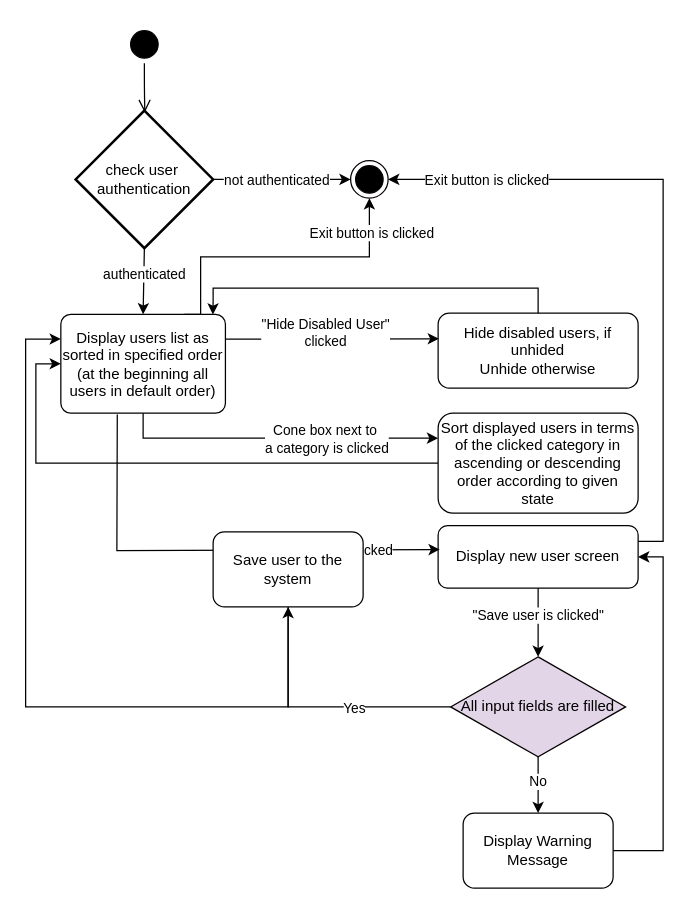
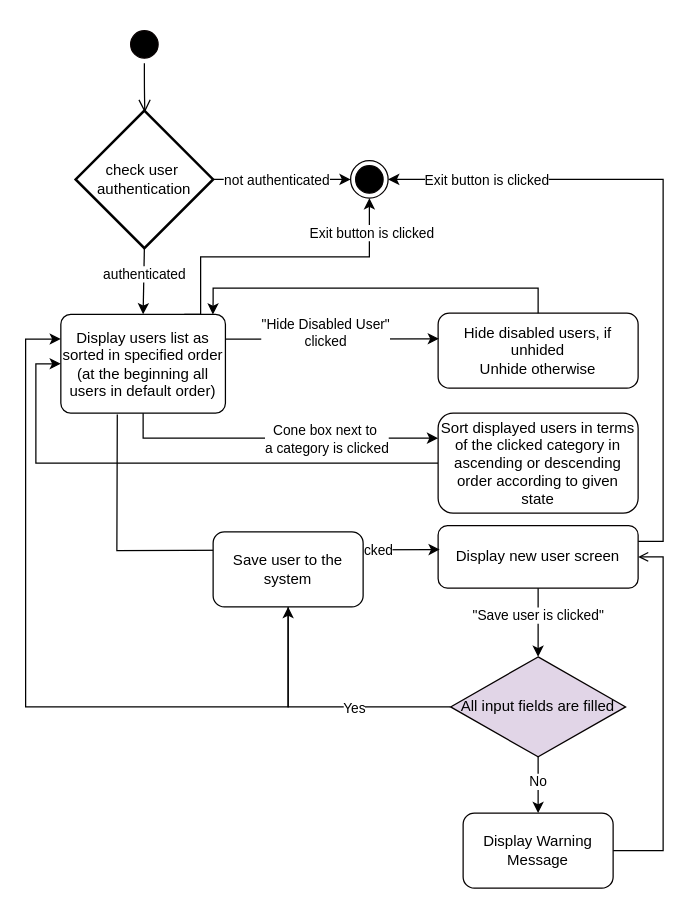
  <mxCell id="0" />
  <mxCell id="1" parent="0" />
  <mxCell id="2" value="" style="ellipse;html=1;shape=endState;fillColor=#000000;strokeColor=#050000;" vertex="1" parent="1"><mxGeometry x="280" y="128" width="30" height="30" as="geometry" /></mxCell>
  <mxCell id="3" value="" style="ellipse;html=1;shape=startState;fillColor=#000000;strokeColor=#080000;" vertex="1" parent="1"><mxGeometry x="100" y="20" width="30" height="30" as="geometry" /></mxCell>
  <mxCell id="4" value="" style="edgeStyle=orthogonalEdgeStyle;html=1;verticalAlign=bottom;endArrow=open;endSize=8;entryX=0.503;entryY=0.013;entryDx=0;entryDy=0;entryPerimeter=0;" edge="1" source="3" parent="1" target="8"><mxGeometry relative="1" as="geometry"><mxPoint x="115" y="110" as="targetPoint" /></mxGeometry></mxCell>
  <mxCell id="5" style="edgeStyle=orthogonalEdgeStyle;rounded=0;orthogonalLoop=1;jettySize=auto;html=1;exitX=0.75;exitY=0;exitDx=0;exitDy=0;strokeColor=#000000;entryX=0.5;entryY=1;entryDx=0;entryDy=0;" edge="1" parent="1" source="7" target="2"><mxGeometry relative="1" as="geometry"><mxPoint x="146.926" y="230" as="targetPoint" /><Array as="points"><mxPoint x="160" y="251" /><mxPoint x="160" y="205" /><mxPoint x="295" y="205" /></Array></mxGeometry></mxCell>
  <mxCell id="6" value="Exit button is clicked" style="edgeLabel;html=1;align=center;verticalAlign=middle;resizable=0;points=[];" vertex="1" connectable="0" parent="5"><mxGeometry x="0.779" y="-1" relative="1" as="geometry"><mxPoint as="offset" /></mxGeometry></mxCell>
  <mxCell id="7" value="Display users list as sorted in specified order&lt;br&gt;(at the beginning all users in default order)" style="rounded=1;arcSize=10;whiteSpace=wrap;html=1;align=center;" vertex="1" parent="1"><mxGeometry x="48.17" y="251" width="131.67" height="79" as="geometry" /></mxCell>
  <mxCell id="8" value="check user&amp;nbsp;&lt;br&gt;authentication" style="strokeWidth=2;html=1;shape=mxgraph.flowchart.decision;whiteSpace=wrap;" vertex="1" parent="1"><mxGeometry x="60" y="88" width="110" height="110" as="geometry" /></mxCell>
  <mxCell id="9" value="" style="endArrow=classic;html=1;exitX=1;exitY=0.5;exitDx=0;exitDy=0;exitPerimeter=0;" edge="1" parent="1" source="8"><mxGeometry width="50" height="50" relative="1" as="geometry"><mxPoint x="170" y="148" as="sourcePoint" /><mxPoint x="280" y="143" as="targetPoint" /></mxGeometry></mxCell>
  <mxCell id="10" value="not authenticated" style="edgeLabel;html=1;align=center;verticalAlign=middle;resizable=0;points=[];" vertex="1" connectable="0" parent="9"><mxGeometry x="-0.094" relative="1" as="geometry"><mxPoint as="offset" /></mxGeometry></mxCell>
  <mxCell id="11" value="" style="endArrow=classic;html=1;strokeColor=#000000;exitX=0.5;exitY=1;exitDx=0;exitDy=0;exitPerimeter=0;entryX=0.5;entryY=0;entryDx=0;entryDy=0;" edge="1" parent="1" source="8" target="7"><mxGeometry width="50" height="50" relative="1" as="geometry"><mxPoint x="210" y="218" as="sourcePoint" /><mxPoint x="115" y="270" as="targetPoint" /></mxGeometry></mxCell>
  <mxCell id="12" value="authenticated" style="edgeLabel;html=1;align=center;verticalAlign=middle;resizable=0;points=[];" vertex="1" connectable="0" parent="11"><mxGeometry x="-0.189" relative="1" as="geometry"><mxPoint as="offset" /></mxGeometry></mxCell>
  <mxCell id="13" value="Hide disabled users, if unhided&lt;br&gt;Unhide otherwise" style="rounded=1;whiteSpace=wrap;html=1;strokeColor=#050000;" vertex="1" parent="1"><mxGeometry x="350" y="250" width="160" height="60" as="geometry" /></mxCell>
  <mxCell id="14" value="" style="endArrow=classic;html=1;strokeColor=#000000;entryX=0.004;entryY=0.342;entryDx=0;entryDy=0;exitX=1;exitY=0.25;exitDx=0;exitDy=0;entryPerimeter=0;" edge="1" parent="1" source="7" target="13"><mxGeometry width="50" height="50" relative="1" as="geometry"><mxPoint x="180" y="265" as="sourcePoint" /><mxPoint x="310" y="265" as="targetPoint" /><Array as="points" /></mxGeometry></mxCell>
  <mxCell id="15" value="&quot;Hide Disabled User&quot;&lt;br&gt;clicked" style="edgeLabel;html=1;align=center;verticalAlign=middle;resizable=0;points=[];" vertex="1" connectable="0" parent="14"><mxGeometry x="-0.042" y="1" relative="1" as="geometry"><mxPoint x="-2.49" y="-4.52" as="offset" /></mxGeometry></mxCell>
  <mxCell id="16" style="edgeStyle=orthogonalEdgeStyle;rounded=0;orthogonalLoop=1;jettySize=auto;html=1;exitX=0;exitY=0.5;exitDx=0;exitDy=0;strokeColor=#000000;entryX=0;entryY=0.5;entryDx=0;entryDy=0;" edge="1" parent="1" source="17" target="7"><mxGeometry relative="1" as="geometry"><mxPoint x="0" y="290" as="targetPoint" /></mxGeometry></mxCell>
  <mxCell id="17" value="Sort displayed users in terms of the clicked category in ascending or descending order according to given state" style="rounded=1;whiteSpace=wrap;html=1;strokeColor=#050000;" vertex="1" parent="1"><mxGeometry x="350" y="330" width="160" height="80" as="geometry" /></mxCell>
  <mxCell id="18" value="" style="endArrow=classic;html=1;strokeColor=#000000;exitX=0.5;exitY=1;exitDx=0;exitDy=0;entryX=0;entryY=0.25;entryDx=0;entryDy=0;rounded=0;" edge="1" parent="1" source="7" target="17"><mxGeometry width="50" height="50" relative="1" as="geometry"><mxPoint x="270" y="320" as="sourcePoint" /><mxPoint x="320" y="270" as="targetPoint" /><Array as="points"><mxPoint x="114" y="350" /></Array></mxGeometry></mxCell>
  <mxCell id="19" value="Cone box next to&amp;nbsp;&lt;br&gt;a category is clicked" style="edgeLabel;html=1;align=center;verticalAlign=middle;resizable=0;points=[];" vertex="1" connectable="0" parent="18"><mxGeometry x="-0.17" y="-1" relative="1" as="geometry"><mxPoint x="60.17" y="-1" as="offset" /></mxGeometry></mxCell>
  <mxCell id="20" value="" style="endArrow=classic;html=1;strokeColor=#000000;exitX=0.5;exitY=0;exitDx=0;exitDy=0;entryX=0.924;entryY=0.002;entryDx=0;entryDy=0;rounded=0;entryPerimeter=0;" edge="1" parent="1" source="13" target="7"><mxGeometry width="50" height="50" relative="1" as="geometry"><mxPoint x="310" y="390" as="sourcePoint" /><mxPoint x="180" y="303" as="targetPoint" /><Array as="points"><mxPoint x="430" y="230" /><mxPoint x="170" y="230" /><mxPoint x="170" y="240" /></Array></mxGeometry></mxCell>
  <mxCell id="21" style="edgeStyle=orthogonalEdgeStyle;rounded=0;orthogonalLoop=1;jettySize=auto;html=1;exitX=1;exitY=0.25;exitDx=0;exitDy=0;strokeColor=#000000;entryX=1;entryY=0.5;entryDx=0;entryDy=0;" edge="1" parent="1" source="23" target="2"><mxGeometry relative="1" as="geometry"><mxPoint x="540" y="130" as="targetPoint" /></mxGeometry></mxCell>
  <mxCell id="22" value="Exit button is clicked" style="edgeLabel;html=1;align=center;verticalAlign=middle;resizable=0;points=[];" vertex="1" connectable="0" parent="21"><mxGeometry x="0.705" relative="1" as="geometry"><mxPoint as="offset" /></mxGeometry></mxCell>
  <mxCell id="23" value="Display new user screen" style="rounded=1;whiteSpace=wrap;html=1;strokeColor=#050000;" vertex="1" parent="1"><mxGeometry x="350" y="420" width="160" height="50" as="geometry" /></mxCell>
  <mxCell id="24" value="" style="endArrow=classic;html=1;strokeColor=#000000;exitX=0.343;exitY=1.015;exitDx=0;exitDy=0;exitPerimeter=0;entryX=0.008;entryY=0.383;entryDx=0;entryDy=0;rounded=0;entryPerimeter=0;" edge="1" parent="1" source="7" target="23"><mxGeometry width="50" height="50" relative="1" as="geometry"><mxPoint x="330" y="470" as="sourcePoint" /><mxPoint x="380" y="420" as="targetPoint" /><Array as="points"><mxPoint x="93" y="440" /></Array></mxGeometry></mxCell>
  <mxCell id="25" value="&quot;New User&quot; is clicked" style="edgeLabel;html=1;align=center;verticalAlign=middle;resizable=0;points=[];" vertex="1" connectable="0" parent="24"><mxGeometry x="0.131" relative="1" as="geometry"><mxPoint x="69.15" as="offset" /></mxGeometry></mxCell>
  <mxCell id="26" value="" style="endArrow=classic;html=1;strokeColor=#000000;exitX=0.5;exitY=1;exitDx=0;exitDy=0;entryX=0.5;entryY=0;entryDx=0;entryDy=0;" edge="1" parent="1" source="23" target="32"><mxGeometry width="50" height="50" relative="1" as="geometry"><mxPoint x="290" y="460" as="sourcePoint" /><mxPoint x="430" y="530" as="targetPoint" /></mxGeometry></mxCell>
  <mxCell id="27" value="&quot;Save user is clicked&quot;" style="edgeLabel;html=1;align=center;verticalAlign=middle;resizable=0;points=[];" vertex="1" connectable="0" parent="26"><mxGeometry x="-0.231" y="-1" relative="1" as="geometry"><mxPoint as="offset" /></mxGeometry></mxCell>
  <mxCell id="28" style="edgeStyle=orthogonalEdgeStyle;rounded=0;orthogonalLoop=1;jettySize=auto;html=1;entryX=0.5;entryY=0;entryDx=0;entryDy=0;strokeColor=#000000;" edge="1" parent="1" source="32" target="34"><mxGeometry relative="1" as="geometry" /></mxCell>
  <mxCell id="29" value="No" style="edgeLabel;html=1;align=center;verticalAlign=middle;resizable=0;points=[];" vertex="1" connectable="0" parent="28"><mxGeometry x="-0.134" y="-1" relative="1" as="geometry"><mxPoint as="offset" /></mxGeometry></mxCell>
  <mxCell id="30" style="edgeStyle=orthogonalEdgeStyle;rounded=0;orthogonalLoop=1;jettySize=auto;html=1;exitX=0;exitY=0.5;exitDx=0;exitDy=0;strokeColor=#000000;" edge="1" parent="1" source="32" target="36"><mxGeometry relative="1" as="geometry"><mxPoint x="190" y="565" as="targetPoint" /></mxGeometry></mxCell>
  <mxCell id="31" value="Yes" style="edgeLabel;html=1;align=center;verticalAlign=middle;resizable=0;points=[];" vertex="1" connectable="0" parent="30"><mxGeometry x="-0.254" relative="1" as="geometry"><mxPoint as="offset" /></mxGeometry></mxCell>
  <mxCell id="32" value="All input fields are filled" style="rhombus;whiteSpace=wrap;html=1;strokeColor=#050000;fillColor=#e1d5e7;" vertex="1" parent="1"><mxGeometry x="360" y="525" width="140" height="80" as="geometry" /></mxCell>
- <mxCell id="33" style="edgeStyle=orthogonalEdgeStyle;rounded=0;orthogonalLoop=1;jettySize=auto;html=1;entryX=1;entryY=0.5;entryDx=0;entryDy=0;strokeColor=#000000;" edge="1" parent="1" source="34" target="23"><mxGeometry relative="1" as="geometry"><Array as="points"><mxPoint x="530" y="680" /><mxPoint x="530" y="445" /></Array></mxGeometry></mxCell>
+ <mxCell id="33" style="edgeStyle=orthogonalEdgeStyle;rounded=0;orthogonalLoop=1;jettySize=auto;html=1;entryX=1;entryY=0.5;entryDx=0;entryDy=0;strokeColor=#000000;endArrow=open;" edge="1" parent="1" source="34" target="23"><mxGeometry relative="1" as="geometry"><Array as="points"><mxPoint x="530" y="680" /><mxPoint x="530" y="445" /></Array></mxGeometry></mxCell>
  <mxCell id="34" value="Display Warning Message" style="rounded=1;whiteSpace=wrap;html=1;strokeColor=#050000;" vertex="1" parent="1"><mxGeometry x="370" y="650" width="120" height="60" as="geometry" /></mxCell>
  <mxCell id="35" style="edgeStyle=orthogonalEdgeStyle;rounded=0;orthogonalLoop=1;jettySize=auto;html=1;strokeColor=#000000;entryX=0;entryY=0.25;entryDx=0;entryDy=0;" edge="1" parent="1" source="36" target="7"><mxGeometry relative="1" as="geometry"><mxPoint x="0" y="270" as="targetPoint" /><Array as="points"><mxPoint x="20" y="565" /><mxPoint x="20" y="271" /></Array></mxGeometry></mxCell>
  <mxCell id="36" value="Save user to the system" style="rounded=1;whiteSpace=wrap;html=1;" vertex="1" parent="1"><mxGeometry x="170" y="425" width="120" height="60" as="geometry" /></mxCell>
